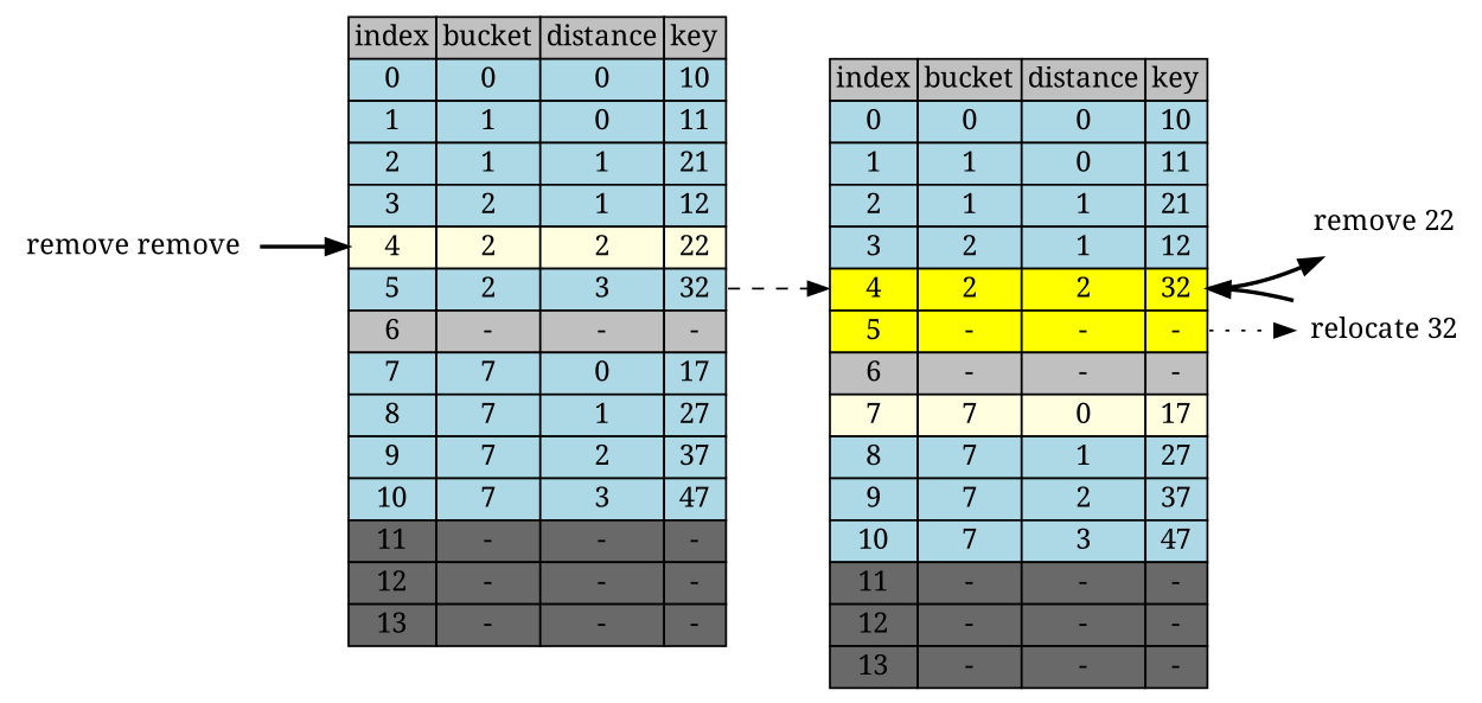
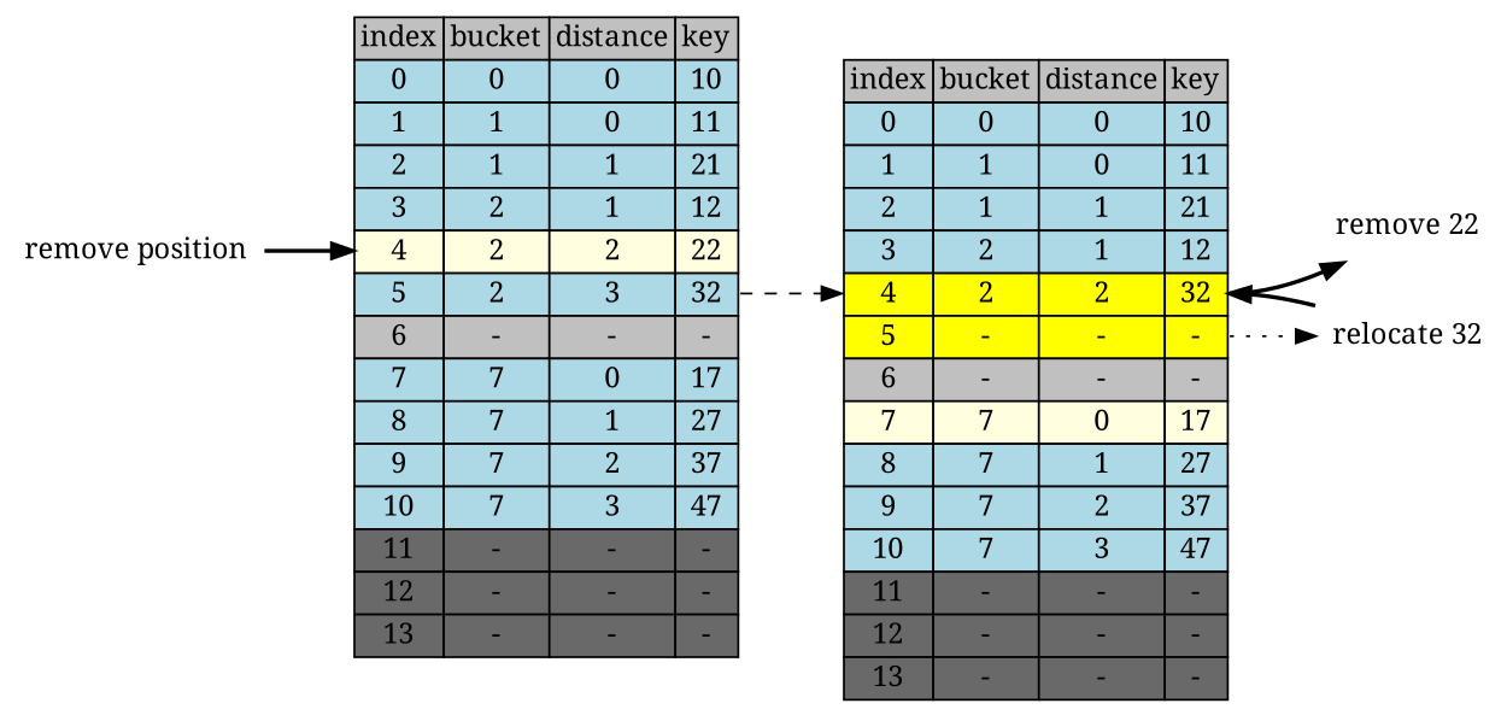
  digraph {
    rankdir=LR
    fontname="Noto Serif"
    node [shape=plaintext fontname="Noto Serif"]
    edge [style=bold fontname="Noto Serif"]
    n1 [label=<         <TABLE BORDER="0" CELLBORDER="1" CELLSPACING="0">             <TR>                 <TD BGCOLOR="grey">index</TD>                 <TD BGCOLOR="grey">bucket</TD>                 <TD BGCOLOR="grey">distance</TD>                 <TD BGCOLOR="grey">key</TD>             </TR>                        <TR>                 <TD BGCOLOR="lightblue" PORT="i0">0</TD>                 <TD BGCOLOR="lightblue">0</TD>                 <TD BGCOLOR="lightblue">0</TD>                 <TD BGCOLOR="lightblue" PORT="k0">10</TD>             </TR>                        <TR>                 <TD BGCOLOR="lightblue" PORT="i1">1</TD>                 <TD BGCOLOR="lightblue">1</TD>                 <TD BGCOLOR="lightblue">0</TD>                 <TD BGCOLOR="lightblue" PORT="k1">11</TD>             </TR>                        <TR>                 <TD BGCOLOR="lightblue" PORT="i2">2</TD>                 <TD BGCOLOR="lightblue">1</TD>                 <TD BGCOLOR="lightblue">1</TD>                 <TD BGCOLOR="lightblue" PORT="k2">21</TD>             </TR>                        <TR>                 <TD BGCOLOR="lightblue" PORT="i3">3</TD>                 <TD BGCOLOR="lightblue">2</TD>                 <TD BGCOLOR="lightblue">1</TD>                 <TD BGCOLOR="lightblue" PORT="k3">12</TD>             </TR>                        <TR>                 <TD BGCOLOR="lightyellow" PORT="i4">4</TD>                 <TD BGCOLOR="lightyellow">2</TD>                 <TD BGCOLOR="lightyellow">2</TD>                 <TD BGCOLOR="lightyellow" PORT="k4">22</TD>             </TR>                        <TR>                 <TD BGCOLOR="lightblue" PORT="i5">5</TD>                 <TD BGCOLOR="lightblue">2</TD>                 <TD BGCOLOR="lightblue">3</TD>                 <TD BGCOLOR="lightblue" PORT="k5">32</TD>             </TR>             <TR>                 <TD BGCOLOR="grey" PORT="i6">6</TD>                 <TD BGCOLOR="grey">-</TD>                 <TD BGCOLOR="grey">-</TD>                 <TD BGCOLOR="grey" PORT="k6">-</TD>              </TR>                        <TR>                 <TD BGCOLOR="lightblue" PORT="i7">7</TD>                 <TD BGCOLOR="lightblue">7</TD>                 <TD BGCOLOR="lightblue">0</TD>                 <TD BGCOLOR="lightblue" PORT="k7">17</TD>             </TR>                        <TR>                 <TD BGCOLOR="lightblue" PORT="i8">8</TD>                 <TD BGCOLOR="lightblue">7</TD>                 <TD BGCOLOR="lightblue">1</TD>                 <TD BGCOLOR="lightblue" PORT="k8">27</TD>             </TR>                        <TR>                 <TD BGCOLOR="lightblue" PORT="i9">9</TD>                 <TD BGCOLOR="lightblue">7</TD>                 <TD BGCOLOR="lightblue">2</TD>                 <TD BGCOLOR="lightblue" PORT="k9">37</TD>             </TR>                        <TR>                 <TD BGCOLOR="lightblue" PORT="i10">10</TD>                 <TD BGCOLOR="lightblue">7</TD>                 <TD BGCOLOR="lightblue">3</TD>                 <TD BGCOLOR="lightblue" PORT="k10">47</TD>             </TR>                        <TR>                 <TD BGCOLOR="dimgrey" PORT="i11">11</TD>                 <TD BGCOLOR="dimgrey">-</TD>                 <TD BGCOLOR="dimgrey">-</TD>                 <TD BGCOLOR="dimgrey" PORT="k11">-</TD>             </TR>                        <TR>                 <TD BGCOLOR="dimgrey" PORT="i12">12</TD>                 <TD BGCOLOR="dimgrey">-</TD>                 <TD BGCOLOR="dimgrey">-</TD>                 <TD BGCOLOR="dimgrey" PORT="k12">-</TD>             </TR>                        <TR>                 <TD BGCOLOR="dimgrey" PORT="i13">13</TD>                 <TD BGCOLOR="dimgrey">-</TD>                 <TD BGCOLOR="dimgrey">-</TD>                 <TD BGCOLOR="dimgrey" PORT="k13">-</TD>             </TR>                    </TABLE>     >]
    n2 [label=<         <TABLE BORDER="0" CELLBORDER="1" CELLSPACING="0">             <TR>                 <TD BGCOLOR="grey">index</TD>                 <TD BGCOLOR="grey">bucket</TD>                 <TD BGCOLOR="grey">distance</TD>                 <TD BGCOLOR="grey">key</TD>             </TR>                        <TR>                 <TD BGCOLOR="lightblue" PORT="i0">0</TD>                 <TD BGCOLOR="lightblue">0</TD>                 <TD BGCOLOR="lightblue">0</TD>                 <TD BGCOLOR="lightblue" PORT="k0">10</TD>             </TR>                        <TR>                 <TD BGCOLOR="lightblue" PORT="i1">1</TD>                 <TD BGCOLOR="lightblue">1</TD>                 <TD BGCOLOR="lightblue">0</TD>                 <TD BGCOLOR="lightblue" PORT="k1">11</TD>             </TR>                        <TR>                 <TD BGCOLOR="lightblue" PORT="i2">2</TD>                 <TD BGCOLOR="lightblue">1</TD>                 <TD BGCOLOR="lightblue">1</TD>                 <TD BGCOLOR="lightblue" PORT="k2">21</TD>             </TR>                        <TR>                 <TD BGCOLOR="lightblue" PORT="i3">3</TD>                 <TD BGCOLOR="lightblue">2</TD>                 <TD BGCOLOR="lightblue">1</TD>                 <TD BGCOLOR="lightblue" PORT="k3">12</TD>             </TR>                        <TR>                 <TD BGCOLOR="yellow" PORT="i4">4</TD>                 <TD BGCOLOR="yellow">2</TD>                 <TD BGCOLOR="yellow">2</TD>                 <TD BGCOLOR="yellow" PORT="k4">32</TD>             </TR>                        <TR>                 <TD BGCOLOR="yellow" PORT="i5">5</TD>                 <TD BGCOLOR="yellow">-</TD>                 <TD BGCOLOR="yellow">-</TD>                 <TD BGCOLOR="yellow" PORT="k5">-</TD>             </TR>             <TR>                 <TD BGCOLOR="grey" PORT="i6">6</TD>                 <TD BGCOLOR="grey">-</TD>                 <TD BGCOLOR="grey">-</TD>                 <TD BGCOLOR="grey" PORT="k6">-</TD>              </TR>                        <TR>                 <TD BGCOLOR="lightyellow" PORT="i7">7</TD>                 <TD BGCOLOR="lightyellow">7</TD>                 <TD BGCOLOR="lightyellow">0</TD>                 <TD BGCOLOR="lightyellow" PORT="k7">17</TD>             </TR>                        <TR>                 <TD BGCOLOR="lightblue" PORT="i8">8</TD>                 <TD BGCOLOR="lightblue">7</TD>                 <TD BGCOLOR="lightblue">1</TD>                 <TD BGCOLOR="lightblue" PORT="k8">27</TD>             </TR>                        <TR>                 <TD BGCOLOR="lightblue" PORT="i9">9</TD>                 <TD BGCOLOR="lightblue">7</TD>                 <TD BGCOLOR="lightblue">2</TD>                 <TD BGCOLOR="lightblue" PORT="k9">37</TD>             </TR>                        <TR>                 <TD BGCOLOR="lightblue" PORT="i10">10</TD>                 <TD BGCOLOR="lightblue">7</TD>                 <TD BGCOLOR="lightblue">3</TD>                 <TD BGCOLOR="lightblue" PORT="k10">47</TD>             </TR>                        <TR>                 <TD BGCOLOR="dimgrey" PORT="i11">11</TD>                 <TD BGCOLOR="dimgrey">-</TD>                 <TD BGCOLOR="dimgrey">-</TD>                 <TD BGCOLOR="dimgrey" PORT="k11">-</TD>             </TR>                        <TR>                 <TD BGCOLOR="dimgrey" PORT="i12">12</TD>                 <TD BGCOLOR="dimgrey">-</TD>                 <TD BGCOLOR="dimgrey">-</TD>                 <TD BGCOLOR="dimgrey" PORT="k12">-</TD>             </TR>                        <TR>                 <TD BGCOLOR="dimgrey" PORT="i13">13</TD>                 <TD BGCOLOR="dimgrey">-</TD>                 <TD BGCOLOR="dimgrey">-</TD>                 <TD BGCOLOR="dimgrey" PORT="k13">-</TD>             </TR>                    </TABLE>     >]
    "remove 22" [color=gray40]
    "relocate 32" [color=gray40]
-   "remove position" [color=blue label="remove remove"]
+   "remove position" [color=blue]
    n1 -> n2 [headport=i4 tailport=k5 style=dashed]
    n2 -> "remove 22" [tailport=k4]
    n2 -> "relocate 32" [tailport=k5 style=dotted]
    "relocate 32" -> n2 [headport=k4]
    "remove position" -> n1 [headport=i4]
  }
